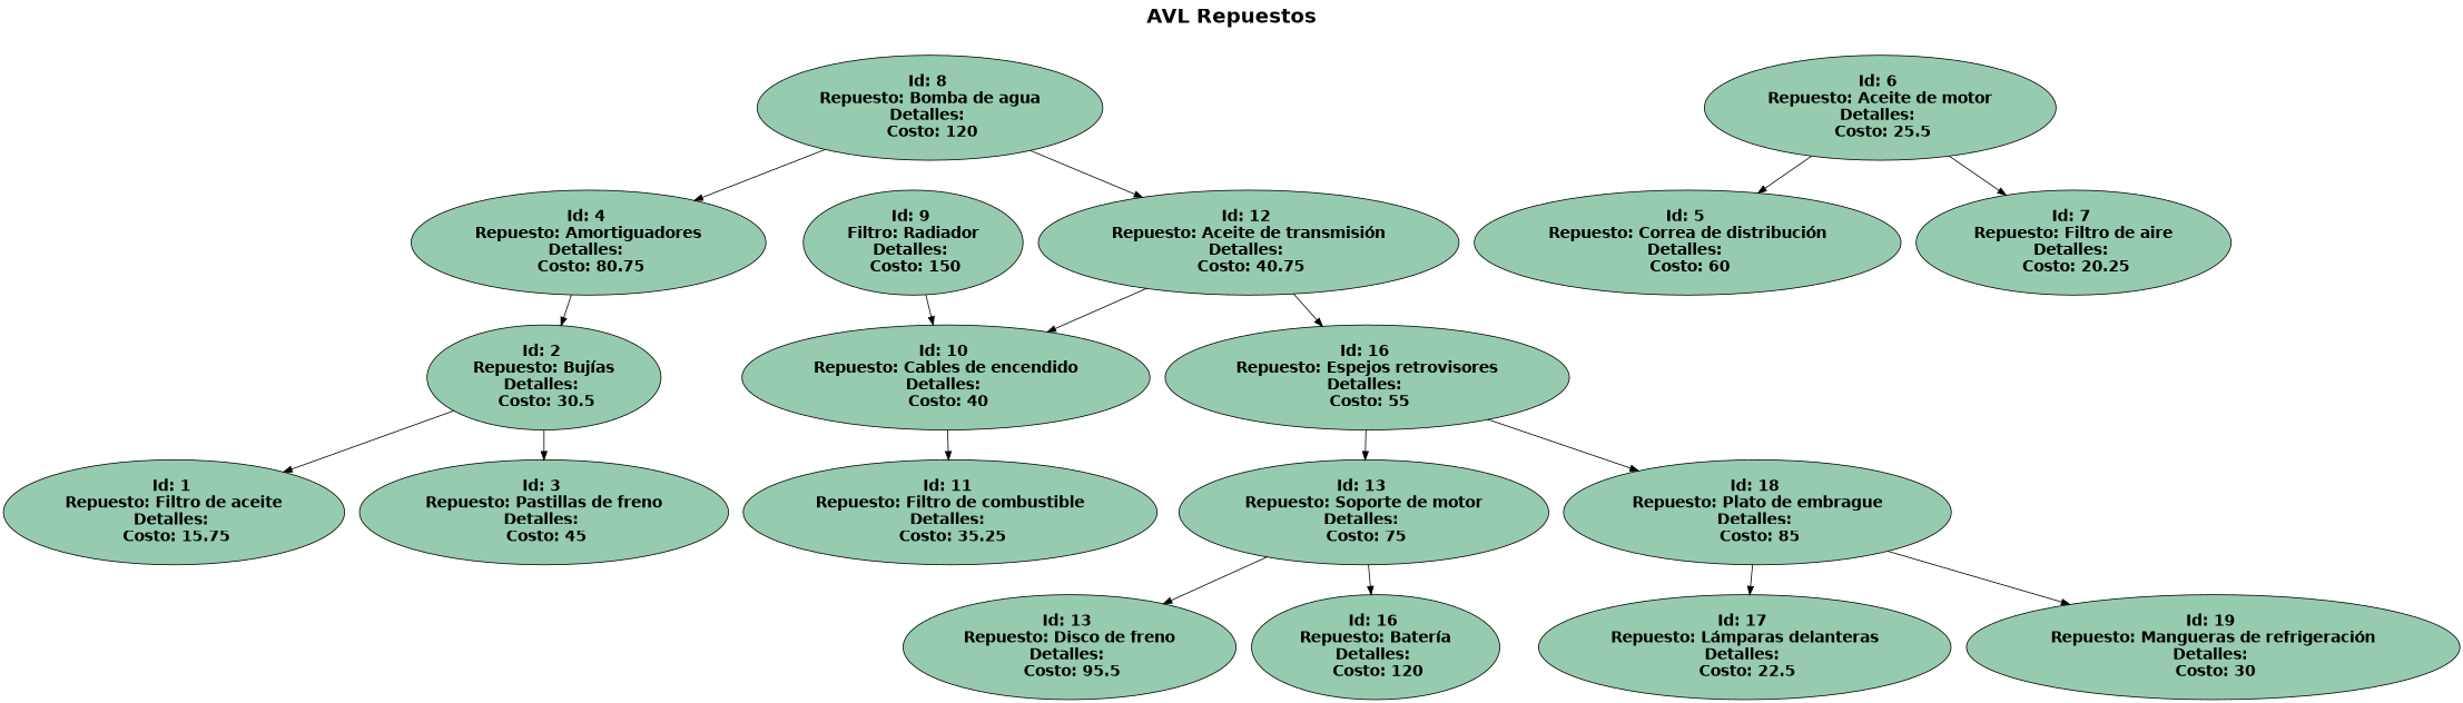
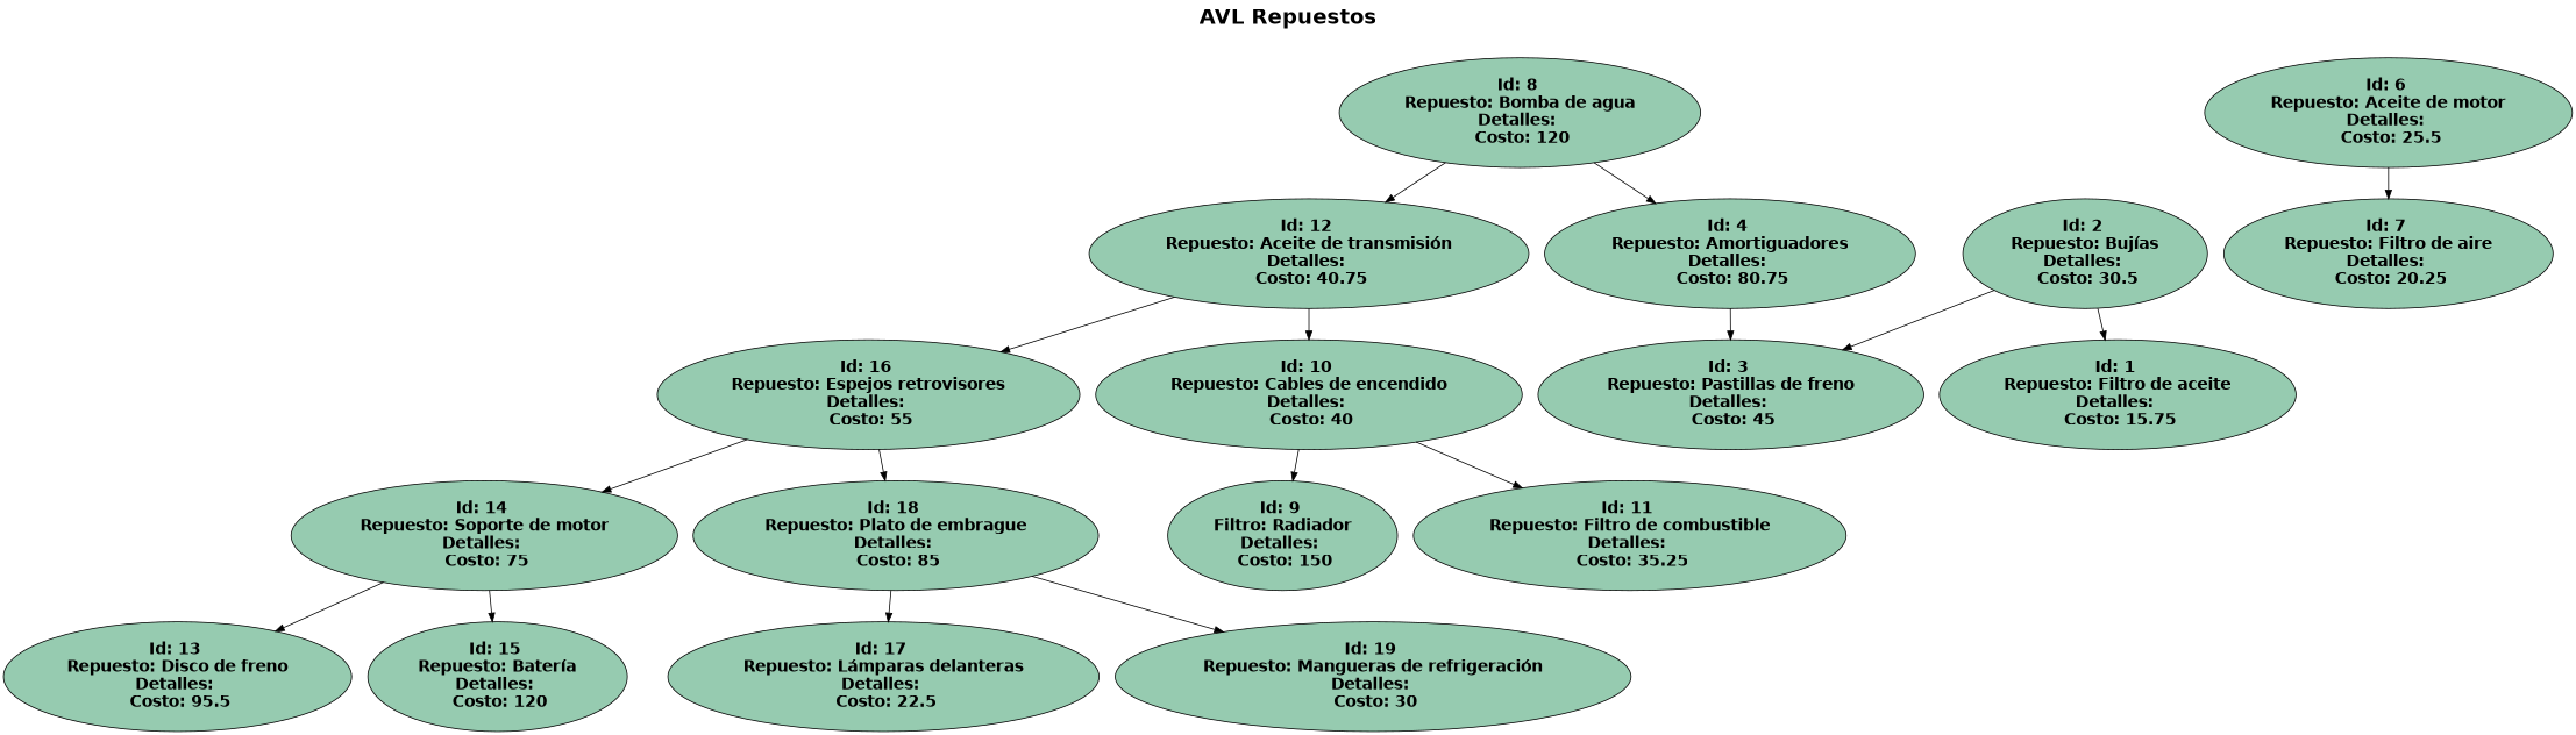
  digraph {
    fontname="Helvetica-Bold"
    fontsize=24
    label="AVL Repuestos\n\n"
    labelloc=t
    node [fillcolor="#96cbb0" fontname="Helvetica-Bold" fontsize=18 style=filled]
    n1 [label="Id: 8 \n Repuesto: Bomba de agua \n Detalles:  \n Costo: 120"]
    n2 [label="Id: 4 \n Repuesto: Amortiguadores \n Detalles:  \n Costo: 80.75"]
    n3 [label="Id: 12 \n Repuesto: Aceite de transmisión \n Detalles:  \n Costo: 40.75"]
    n4 [label="Id: 2 \n Repuesto: Bujías \n Detalles:  \n Costo: 30.5"]
    n5 [label="Id: 10 \n Repuesto: Cables de encendido \n Detalles:  \n Costo: 40"]
    n6 [label="Id: 16 \n Repuesto: Espejos retrovisores \n Detalles:  \n Costo: 55"]
    n7 [label="Id: 1 \n Repuesto: Filtro de aceite \n Detalles:  \n Costo: 15.75"]
    n8 [label="Id: 3 \n Repuesto: Pastillas de freno \n Detalles:  \n Costo: 45"]
    n9 [label="Id: 6 \n Repuesto: Aceite de motor \n Detalles:  \n Costo: 25.5"]
-   n10 [label="Id: 5 \n Repuesto: Correa de distribución \n Detalles:  \n Costo: 60"]
    n11 [label="Id: 7 \n Repuesto: Filtro de aire \n Detalles:  \n Costo: 20.25"]
    n12 [label="Id: 9 \n Filtro: Radiador \n Detalles:  \n Costo: 150"]
    n13 [label="Id: 11 \n Repuesto: Filtro de combustible \n Detalles:  \n Costo: 35.25"]
-   n14 [label="Id: 13 \n Repuesto: Soporte de motor \n Detalles:  \n Costo: 75"]
+   n14 [label="Id: 14 \n Repuesto: Soporte de motor \n Detalles:  \n Costo: 75"]
    n15 [label="Id: 18 \n Repuesto: Plato de embrague \n Detalles:  \n Costo: 85"]
    n16 [label="Id: 13 \n Repuesto: Disco de freno \n Detalles:  \n Costo: 95.5"]
-   n17 [label="Id: 16 \n Repuesto: Batería \n Detalles:  \n Costo: 120"]
+   n17 [label="Id: 15 \n Repuesto: Batería \n Detalles:  \n Costo: 120"]
    n18 [label="Id: 17 \n Repuesto: Lámparas delanteras \n Detalles:  \n Costo: 22.5"]
    n19 [label="Id: 19 \n Repuesto: Mangueras de refrigeración \n Detalles:  \n Costo: 30"]
    n1 -> n2
    n1 -> n3
-   n2 -> n4
+   n2 -> n8
    n3 -> n5
    n3 -> n6
    n4 -> n7
    n4 -> n8
-   n12 -> n5
+   n5 -> n12
    n5 -> n13
    n6 -> n14
    n6 -> n15
-   n9 -> n10
    n9 -> n11
    n14 -> n16
    n14 -> n17
    n15 -> n18
    n15 -> n19
  }
